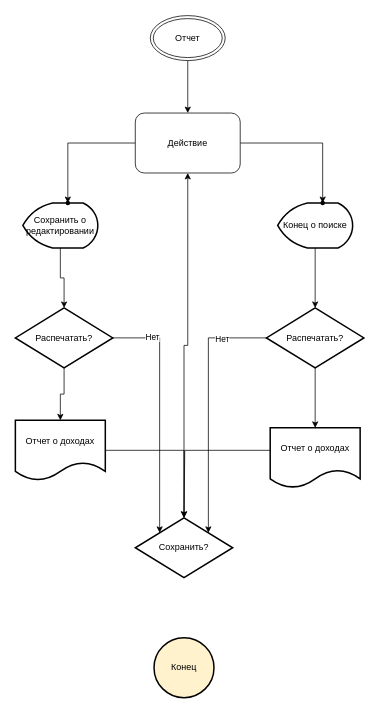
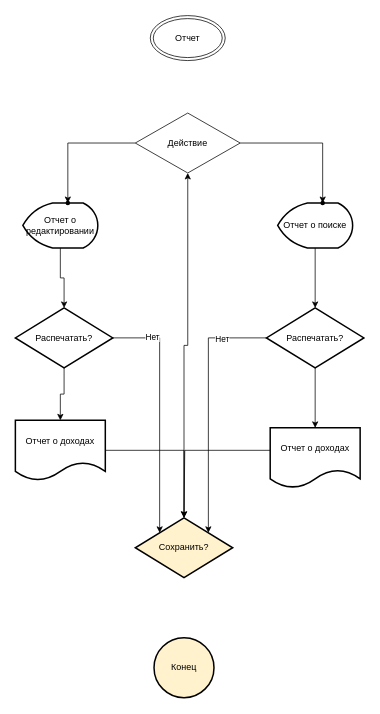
  <mxCell id="0" />
  <mxCell id="1" parent="0" />
- <mxCell id="2" value="" style="edgeStyle=orthogonalEdgeStyle;rounded=0;orthogonalLoop=1;jettySize=auto;html=1;" edge="1" parent="1" source="3" target="6"><mxGeometry relative="1" as="geometry" /></mxCell>
  <mxCell id="3" value="Отчет&lt;br&gt;" style="ellipse;shape=doubleEllipse;whiteSpace=wrap;html=1;" vertex="1" parent="1"><mxGeometry x="200" y="20" width="100" height="60" as="geometry" /></mxCell>
  <mxCell id="4" value="" style="edgeStyle=orthogonalEdgeStyle;rounded=0;orthogonalLoop=1;jettySize=auto;html=1;" edge="1" parent="1" source="6" target="11"><mxGeometry relative="1" as="geometry" /></mxCell>
  <mxCell id="5" value="" style="edgeStyle=orthogonalEdgeStyle;rounded=0;orthogonalLoop=1;jettySize=auto;html=1;" edge="1" parent="1" source="6" target="12"><mxGeometry relative="1" as="geometry" /></mxCell>
- <mxCell id="6" value="Действие" style="whiteSpace=wrap;html=1;rounded=1;" vertex="1" parent="1"><mxGeometry x="180" y="150" width="140" height="80" as="geometry" /></mxCell>
+ <mxCell id="6" value="Действие" style="rhombus;whiteSpace=wrap;html=1;" vertex="1" parent="1"><mxGeometry x="180" y="150" width="140" height="80" as="geometry" /></mxCell>
  <mxCell id="7" value="" style="edgeStyle=orthogonalEdgeStyle;rounded=0;orthogonalLoop=1;jettySize=auto;html=1;" edge="1" parent="1" source="8" target="16"><mxGeometry relative="1" as="geometry" /></mxCell>
- <mxCell id="8" value="Сохранить о редактировании" style="strokeWidth=2;html=1;shape=mxgraph.flowchart.display;whiteSpace=wrap;" vertex="1" parent="1"><mxGeometry x="30" y="270" width="100" height="60" as="geometry" /></mxCell>
+ <mxCell id="8" value="Отчет о редактировании" style="strokeWidth=2;html=1;shape=mxgraph.flowchart.display;whiteSpace=wrap;" vertex="1" parent="1"><mxGeometry x="30" y="270" width="100" height="60" as="geometry" /></mxCell>
  <mxCell id="9" style="edgeStyle=orthogonalEdgeStyle;rounded=0;orthogonalLoop=1;jettySize=auto;html=1;entryX=0.5;entryY=0;entryDx=0;entryDy=0;" edge="1" parent="1" source="10" target="20"><mxGeometry relative="1" as="geometry" /></mxCell>
- <mxCell id="10" value="Конец о поиске" style="strokeWidth=2;html=1;shape=mxgraph.flowchart.display;whiteSpace=wrap;" vertex="1" parent="1"><mxGeometry x="370" y="270" width="100" height="60" as="geometry" /></mxCell>
+ <mxCell id="10" value="Отчет о поиске" style="strokeWidth=2;html=1;shape=mxgraph.flowchart.display;whiteSpace=wrap;" vertex="1" parent="1"><mxGeometry x="370" y="270" width="100" height="60" as="geometry" /></mxCell>
  <mxCell id="11" value="" style="shape=waypoint;sketch=0;size=6;pointerEvents=1;points=[];fillColor=default;resizable=0;rotatable=0;perimeter=centerPerimeter;snapToPoint=1;" vertex="1" parent="1"><mxGeometry x="420" y="260" width="20" height="20" as="geometry" /></mxCell>
  <mxCell id="12" value="" style="shape=waypoint;sketch=0;size=6;pointerEvents=1;points=[];fillColor=default;resizable=0;rotatable=0;perimeter=centerPerimeter;snapToPoint=1;" vertex="1" parent="1"><mxGeometry x="80" y="260" width="20" height="20" as="geometry" /></mxCell>
  <mxCell id="13" value="" style="edgeStyle=orthogonalEdgeStyle;rounded=0;orthogonalLoop=1;jettySize=auto;html=1;" edge="1" parent="1" source="16" target="24"><mxGeometry relative="1" as="geometry" /></mxCell>
  <mxCell id="14" style="edgeStyle=orthogonalEdgeStyle;rounded=0;orthogonalLoop=1;jettySize=auto;html=1;entryX=0;entryY=0;entryDx=0;entryDy=0;" edge="1" parent="1" source="16" target="22"><mxGeometry relative="1" as="geometry" /></mxCell>
  <mxCell id="15" value="Нет" style="edgeLabel;html=1;align=center;verticalAlign=middle;resizable=0;points=[];" vertex="1" connectable="0" parent="14"><mxGeometry x="-0.675" y="2" relative="1" as="geometry"><mxPoint as="offset" /></mxGeometry></mxCell>
  <mxCell id="16" value="Распечатать?" style="rhombus;whiteSpace=wrap;html=1;strokeWidth=2;" vertex="1" parent="1"><mxGeometry x="20" y="410" width="130" height="80" as="geometry" /></mxCell>
  <mxCell id="17" value="" style="edgeStyle=orthogonalEdgeStyle;rounded=0;orthogonalLoop=1;jettySize=auto;html=1;" edge="1" parent="1" source="20" target="26"><mxGeometry relative="1" as="geometry" /></mxCell>
  <mxCell id="18" style="edgeStyle=orthogonalEdgeStyle;rounded=0;orthogonalLoop=1;jettySize=auto;html=1;entryX=1;entryY=0;entryDx=0;entryDy=0;" edge="1" parent="1" source="20" target="22"><mxGeometry relative="1" as="geometry" /></mxCell>
  <mxCell id="19" value="Нет" style="edgeLabel;html=1;align=center;verticalAlign=middle;resizable=0;points=[];" vertex="1" connectable="0" parent="18"><mxGeometry x="-0.643" y="1" relative="1" as="geometry"><mxPoint as="offset" /></mxGeometry></mxCell>
  <mxCell id="20" value="Распечатать?" style="rhombus;whiteSpace=wrap;html=1;strokeWidth=2;" vertex="1" parent="1"><mxGeometry x="355" y="410" width="130" height="80" as="geometry" /></mxCell>
  <mxCell id="21" value="" style="edgeStyle=orthogonalEdgeStyle;rounded=0;orthogonalLoop=1;jettySize=auto;html=1;" edge="1" parent="1" source="22" target="6"><mxGeometry relative="1" as="geometry" /></mxCell>
- <mxCell id="22" value="Сохранить?" style="rhombus;whiteSpace=wrap;html=1;strokeWidth=2;" vertex="1" parent="1"><mxGeometry x="180" y="690" width="130" height="80" as="geometry" /></mxCell>
+ <mxCell id="22" value="Сохранить?" style="rhombus;whiteSpace=wrap;html=1;strokeWidth=2;fillColor=#fff2cc;" vertex="1" parent="1"><mxGeometry x="180" y="690" width="130" height="80" as="geometry" /></mxCell>
  <mxCell id="23" style="edgeStyle=orthogonalEdgeStyle;rounded=0;orthogonalLoop=1;jettySize=auto;html=1;entryX=0.5;entryY=0;entryDx=0;entryDy=0;" edge="1" parent="1" source="24" target="22"><mxGeometry relative="1" as="geometry" /></mxCell>
  <mxCell id="24" value="Отчет о доходах" style="shape=document;whiteSpace=wrap;html=1;boundedLbl=1;strokeWidth=2;" vertex="1" parent="1"><mxGeometry x="20" y="560" width="120" height="80" as="geometry" /></mxCell>
  <mxCell id="25" value="" style="edgeStyle=orthogonalEdgeStyle;rounded=0;orthogonalLoop=1;jettySize=auto;html=1;" edge="1" parent="1" source="26"><mxGeometry relative="1" as="geometry"><mxPoint x="245" y="690" as="targetPoint" /><Array as="points"><mxPoint x="246" y="600" /></Array></mxGeometry></mxCell>
  <mxCell id="26" value="Отчет о доходах" style="shape=document;whiteSpace=wrap;html=1;boundedLbl=1;strokeWidth=2;" vertex="1" parent="1"><mxGeometry x="360" y="570" width="120" height="80" as="geometry" /></mxCell>
  <mxCell id="27" value="Конец" style="ellipse;whiteSpace=wrap;html=1;strokeWidth=2;fillColor=#fff2cc;" vertex="1" parent="1"><mxGeometry x="205" y="850" width="80" height="80" as="geometry" /></mxCell>
